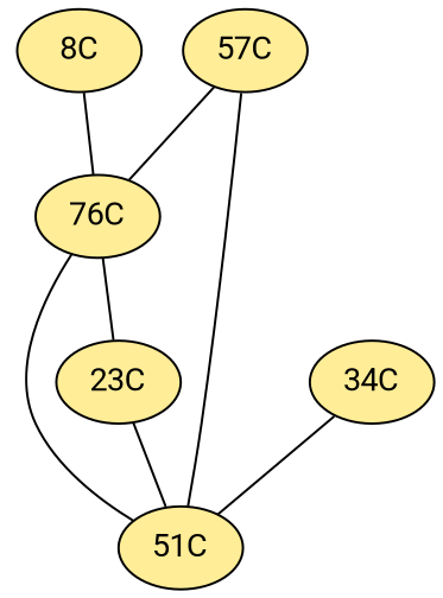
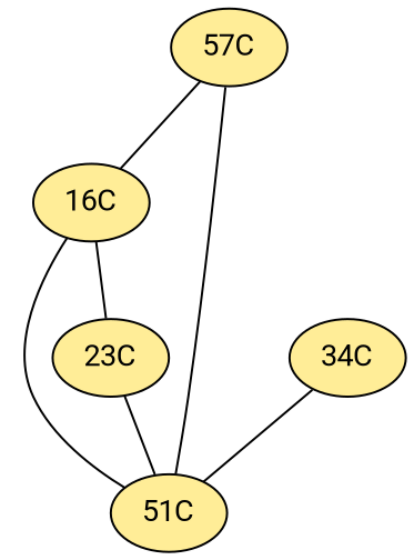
  graph {
    fontname=Roboto
    node [fillcolor="#FFED97" fontname=Roboto style=radial]
    edge [fontname=Roboto penwidth=1]
    "57C"
-   "16C" [label="76C"]
+   "16C"
    n3 [label="51C"]
    "23C"
-   "8C"
    n6 [label="34C"]
    "57C" -- "16C"
    "57C" -- n3
    "16C" -- n3
    "16C" -- "23C"
    "23C" -- n3
-   "8C" -- "16C"
    n6 -- n3
  }
